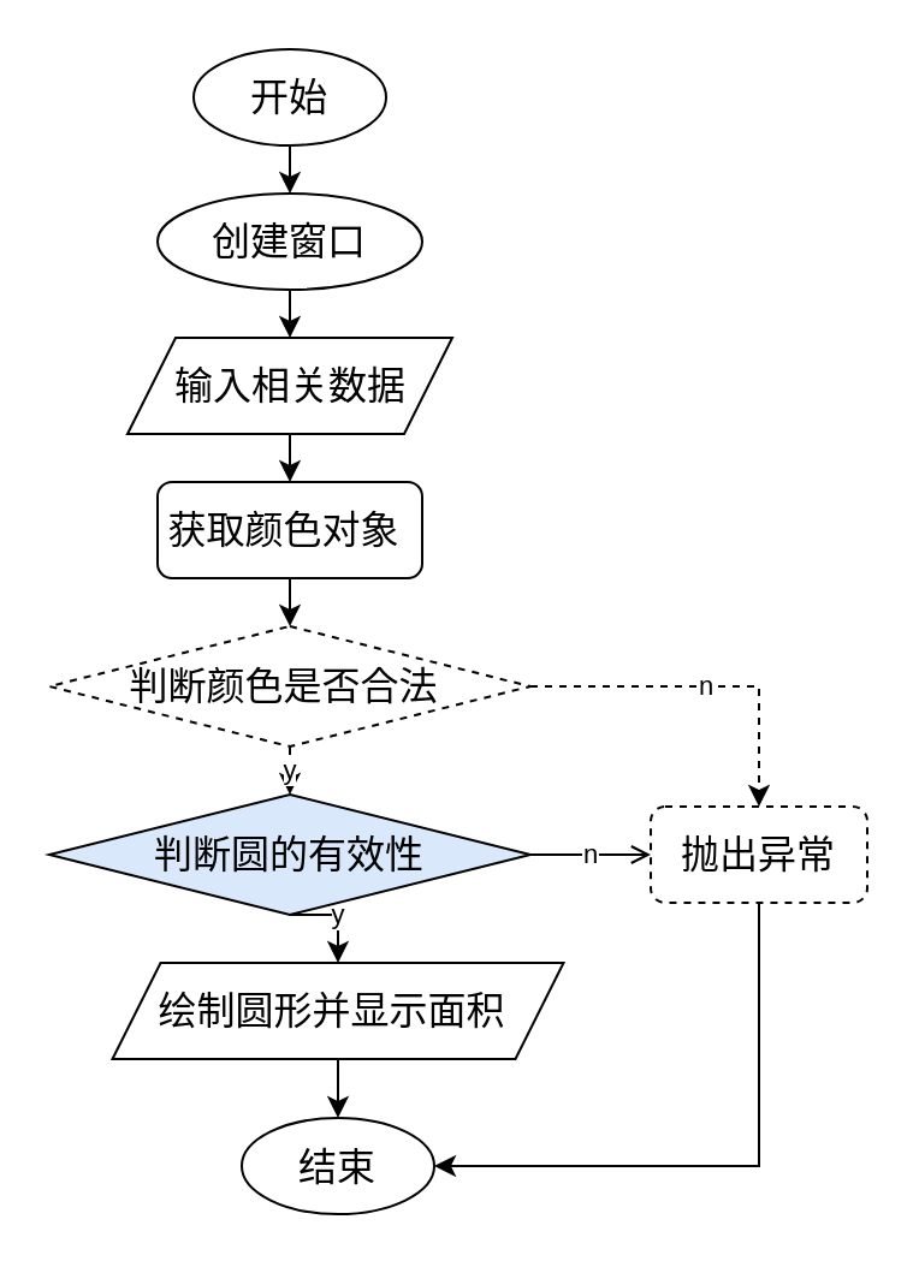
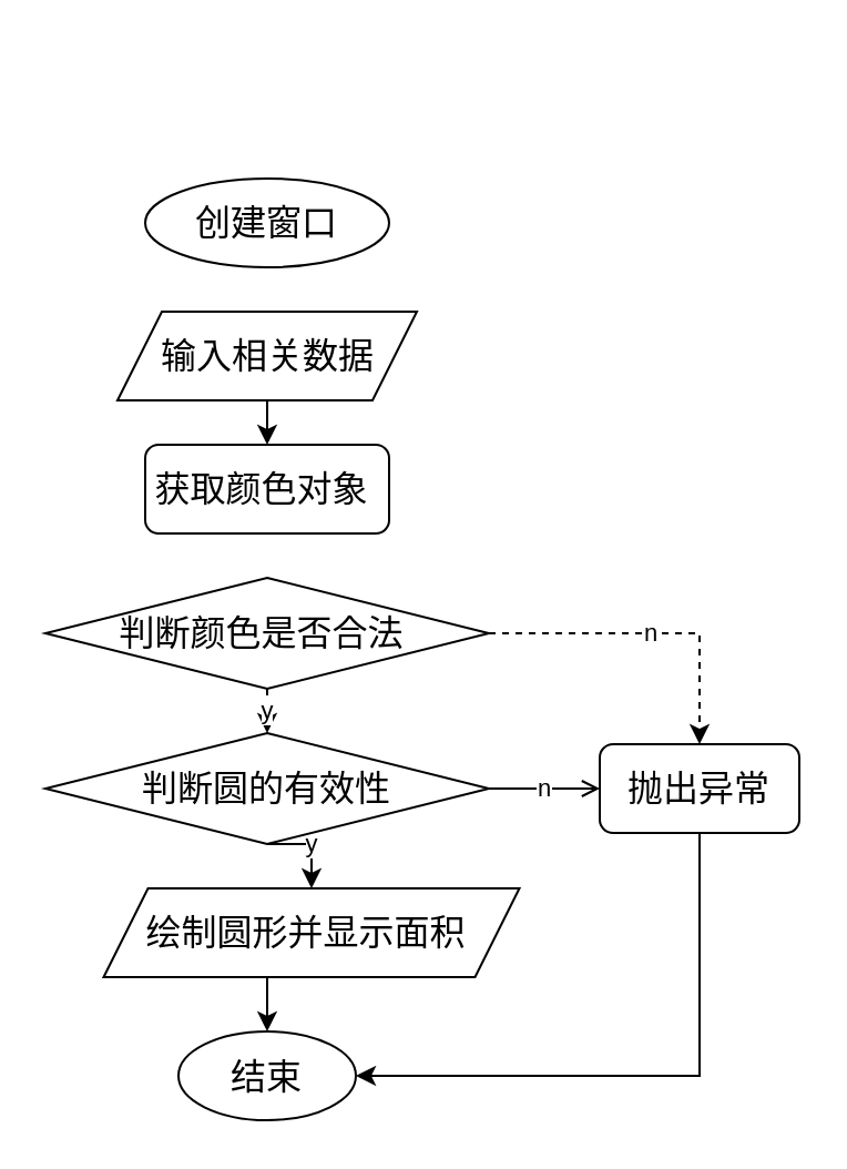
  <mxCell id="0" />
  <mxCell id="1" parent="0" />
- <mxCell id="2" style="edgeStyle=orthogonalEdgeStyle;rounded=0;orthogonalLoop=1;jettySize=auto;html=1;exitX=0.5;exitY=1;exitDx=0;exitDy=0;entryX=0.5;entryY=0;entryDx=0;entryDy=0;" edge="1" parent="1" source="3" target="5"><mxGeometry relative="1" as="geometry" /></mxCell>
- <mxCell id="3" value="&lt;font style=&quot;font-size: 16px;&quot;&gt;开始&lt;/font&gt;" style="ellipse;whiteSpace=wrap;html=1;" vertex="1" parent="1"><mxGeometry x="80" y="20" width="80" height="40" as="geometry" /></mxCell>
- <mxCell id="4" style="edgeStyle=orthogonalEdgeStyle;rounded=0;orthogonalLoop=1;jettySize=auto;html=1;exitX=0.5;exitY=1;exitDx=0;exitDy=0;entryX=0.5;entryY=0;entryDx=0;entryDy=0;" edge="1" parent="1" source="5" target="8"><mxGeometry relative="1" as="geometry" /></mxCell>
  <mxCell id="5" value="&lt;span style=&quot;text-align: start; font-size: medium;&quot;&gt;创建窗口&lt;/span&gt;" style="ellipse;whiteSpace=wrap;html=1;" vertex="1" parent="1"><mxGeometry x="65" y="80" width="110" height="40" as="geometry" /></mxCell>
- <mxCell id="6" value="&lt;font size=&quot;3&quot;&gt;结束&lt;/font&gt;" style="ellipse;whiteSpace=wrap;html=1;" vertex="1" parent="1"><mxGeometry x="100" y="464.5" width="80" height="40" as="geometry" /></mxCell>
+ <mxCell id="6" value="&lt;font size=&quot;3&quot;&gt;结束&lt;/font&gt;" style="ellipse;whiteSpace=wrap;html=1;" vertex="1" parent="1"><mxGeometry x="80" y="464.5" width="80" height="40" as="geometry" /></mxCell>
  <mxCell id="7" style="edgeStyle=orthogonalEdgeStyle;rounded=0;orthogonalLoop=1;jettySize=auto;html=1;exitX=0.5;exitY=1;exitDx=0;exitDy=0;entryX=0.5;entryY=0;entryDx=0;entryDy=0;" edge="1" parent="1" source="8" target="10"><mxGeometry relative="1" as="geometry" /></mxCell>
  <mxCell id="8" value="&lt;font style=&quot;font-size: 16px;&quot;&gt;输入相关数据&lt;/font&gt;" style="shape=parallelogram;perimeter=parallelogramPerimeter;whiteSpace=wrap;html=1;fixedSize=1;" vertex="1" parent="1"><mxGeometry x="52.5" y="140" width="135" height="40" as="geometry" /></mxCell>
- <mxCell id="9" style="edgeStyle=orthogonalEdgeStyle;rounded=0;orthogonalLoop=1;jettySize=auto;html=1;exitX=0.5;exitY=1;exitDx=0;exitDy=0;entryX=0.5;entryY=0;entryDx=0;entryDy=0;" edge="1" parent="1" source="10" target="13"><mxGeometry relative="1" as="geometry" /></mxCell>
  <mxCell id="10" value="&lt;span style=&quot;text-align: start; font-size: medium;&quot;&gt;获取颜色对象&amp;nbsp;&lt;/span&gt;" style="rounded=1;whiteSpace=wrap;html=1;" vertex="1" parent="1"><mxGeometry x="65" y="200" width="110" height="40" as="geometry" /></mxCell>
- <mxCell id="11" value="y" style="edgeStyle=orthogonalEdgeStyle;rounded=0;orthogonalLoop=1;jettySize=auto;html=1;exitX=0.5;exitY=1;exitDx=0;exitDy=0;entryX=0.5;entryY=0;entryDx=0;entryDy=0;" edge="1" parent="1" source="13" target="16"><mxGeometry relative="1" as="geometry" /></mxCell>
+ <mxCell id="11" value="y" style="edgeStyle=orthogonalEdgeStyle;rounded=0;orthogonalLoop=1;jettySize=auto;html=1;exitX=0.5;exitY=1;exitDx=0;exitDy=0;entryX=0.5;entryY=0;entryDx=0;entryDy=0;dashed=1;" edge="1" parent="1" source="13" target="16"><mxGeometry relative="1" as="geometry" /></mxCell>
  <mxCell id="12" value="n" style="edgeStyle=orthogonalEdgeStyle;rounded=0;orthogonalLoop=1;jettySize=auto;html=1;exitX=1;exitY=0.5;exitDx=0;exitDy=0;entryX=0.5;entryY=0;entryDx=0;entryDy=0;dashed=1;" edge="1" parent="1" source="13" target="20"><mxGeometry relative="1" as="geometry" /></mxCell>
- <mxCell id="13" value="&lt;span style=&quot;text-align: start; font-size: medium;&quot;&gt;判断颜色是否合法&amp;nbsp;&lt;/span&gt;" style="rhombus;whiteSpace=wrap;html=1;dashed=1;" vertex="1" parent="1"><mxGeometry x="20" y="260" width="200" height="50" as="geometry" /></mxCell>
+ <mxCell id="13" value="&lt;span style=&quot;text-align: start; font-size: medium;&quot;&gt;判断颜色是否合法&amp;nbsp;&lt;/span&gt;" style="rhombus;whiteSpace=wrap;html=1;" vertex="1" parent="1"><mxGeometry x="20" y="260" width="200" height="50" as="geometry" /></mxCell>
  <mxCell id="14" value="y" style="edgeStyle=orthogonalEdgeStyle;rounded=0;orthogonalLoop=1;jettySize=auto;html=1;exitX=0.5;exitY=1;exitDx=0;exitDy=0;entryX=0.5;entryY=0;entryDx=0;entryDy=0;" edge="1" parent="1" source="16" target="18"><mxGeometry relative="1" as="geometry" /></mxCell>
  <mxCell id="15" value="n" style="edgeStyle=orthogonalEdgeStyle;rounded=0;orthogonalLoop=1;jettySize=auto;html=1;exitX=1;exitY=0.5;exitDx=0;exitDy=0;entryX=0;entryY=0.5;entryDx=0;entryDy=0;endArrow=open;" edge="1" parent="1" source="16" target="20"><mxGeometry relative="1" as="geometry" /></mxCell>
- <mxCell id="16" value="&lt;span style=&quot;text-align: start; font-size: medium;&quot;&gt;判断圆的有效性&lt;/span&gt;" style="rhombus;whiteSpace=wrap;html=1;fillColor=#dae8fc;" vertex="1" parent="1"><mxGeometry x="20" y="330" width="200" height="50" as="geometry" /></mxCell>
+ <mxCell id="16" value="&lt;span style=&quot;text-align: start; font-size: medium;&quot;&gt;判断圆的有效性&lt;/span&gt;" style="rhombus;whiteSpace=wrap;html=1;" vertex="1" parent="1"><mxGeometry x="20" y="330" width="200" height="50" as="geometry" /></mxCell>
  <mxCell id="17" style="edgeStyle=orthogonalEdgeStyle;rounded=0;orthogonalLoop=1;jettySize=auto;html=1;exitX=0.5;exitY=1;exitDx=0;exitDy=0;entryX=0.5;entryY=0;entryDx=0;entryDy=0;" edge="1" parent="1" source="18" target="6"><mxGeometry relative="1" as="geometry" /></mxCell>
  <mxCell id="18" value="&lt;span style=&quot;text-align: start; font-size: medium;&quot;&gt;绘制圆形并显示面积&amp;nbsp;&lt;/span&gt;" style="shape=parallelogram;perimeter=parallelogramPerimeter;whiteSpace=wrap;html=1;fixedSize=1;" vertex="1" parent="1"><mxGeometry x="46.25" y="400" width="187.5" height="40" as="geometry" /></mxCell>
  <mxCell id="19" style="edgeStyle=orthogonalEdgeStyle;rounded=0;orthogonalLoop=1;jettySize=auto;html=1;exitX=0.5;exitY=1;exitDx=0;exitDy=0;entryX=1;entryY=0.5;entryDx=0;entryDy=0;" edge="1" parent="1" source="20" target="6"><mxGeometry relative="1" as="geometry" /></mxCell>
- <mxCell id="20" value="&lt;div style=&quot;text-align: start;&quot;&gt;&lt;font size=&quot;3&quot;&gt;抛出异常&lt;/font&gt;&lt;/div&gt;" style="rounded=1;whiteSpace=wrap;html=1;dashed=1;" vertex="1" parent="1"><mxGeometry x="270" y="335" width="90" height="40" as="geometry" /></mxCell>
+ <mxCell id="20" value="&lt;div style=&quot;text-align: start;&quot;&gt;&lt;font size=&quot;3&quot;&gt;抛出异常&lt;/font&gt;&lt;/div&gt;" style="rounded=1;whiteSpace=wrap;html=1;" vertex="1" parent="1"><mxGeometry x="270" y="335" width="90" height="40" as="geometry" /></mxCell>
